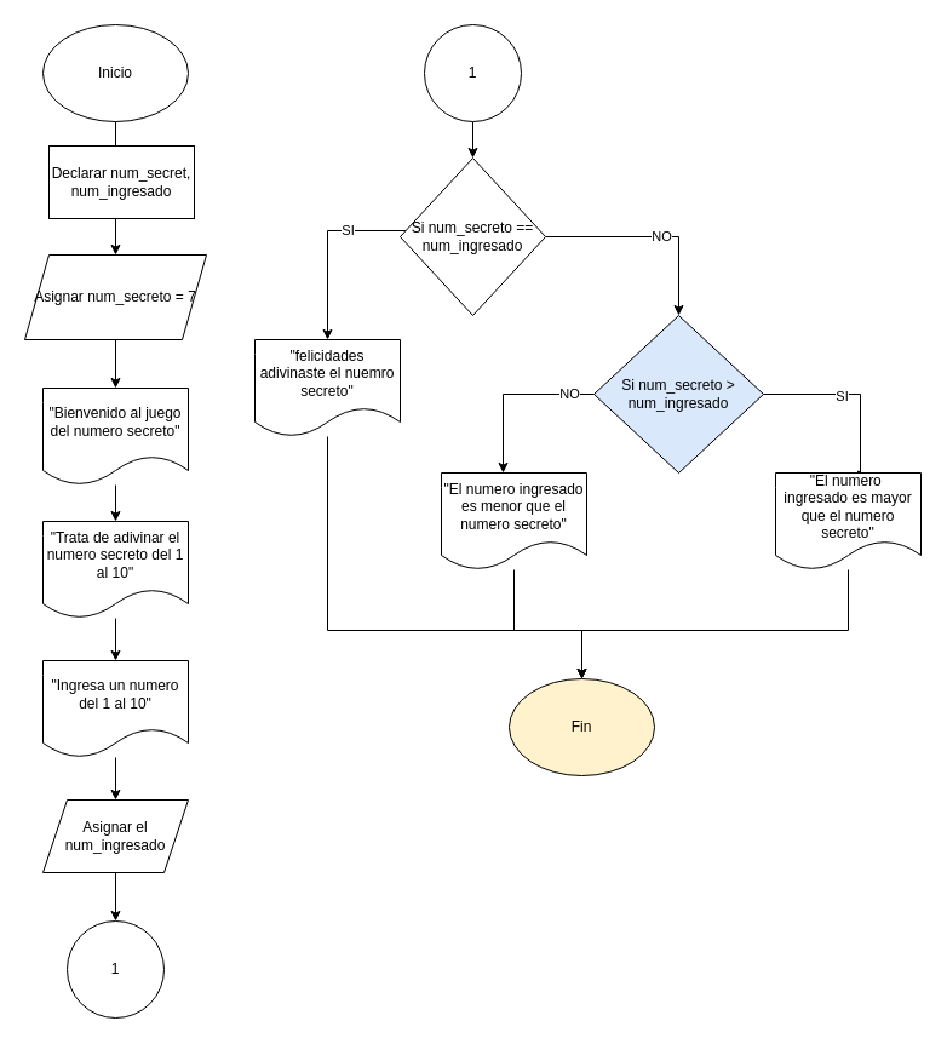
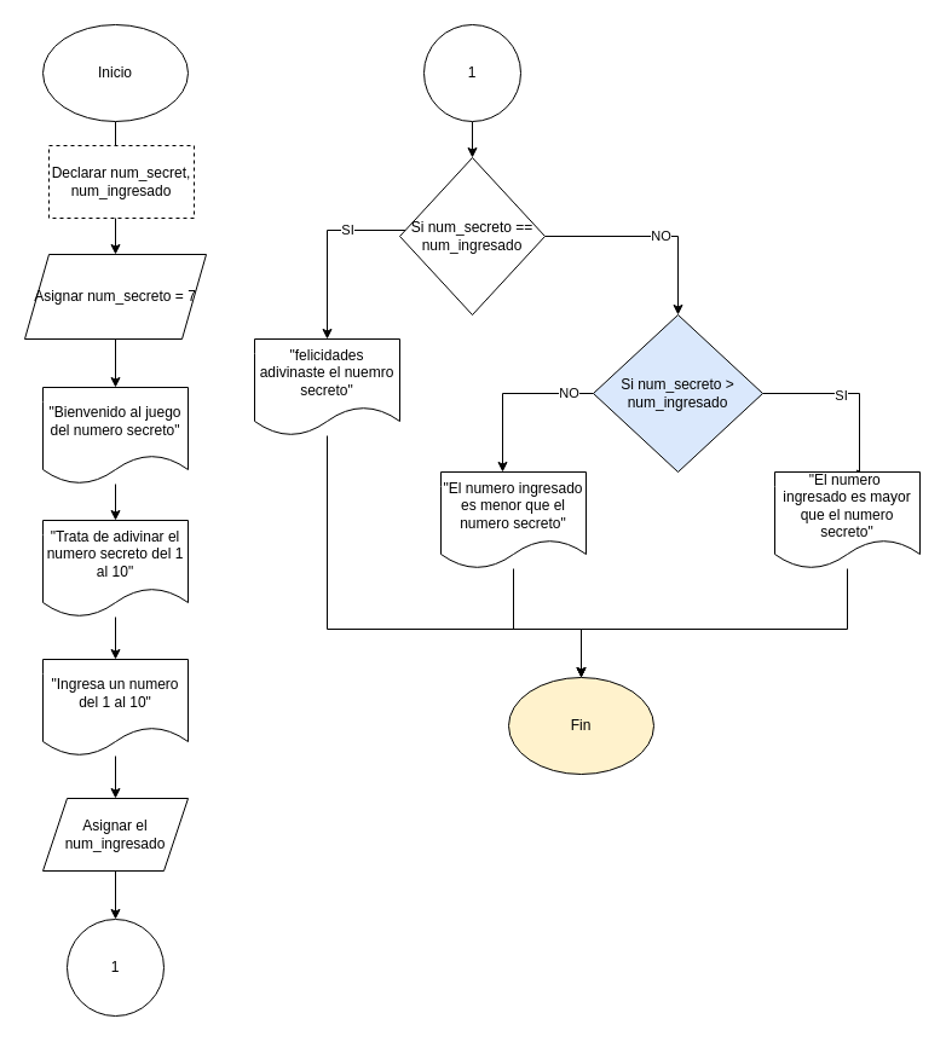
  <mxCell id="0" />
  <mxCell id="1" parent="0" />
  <mxCell id="2" value="" style="edgeStyle=orthogonalEdgeStyle;rounded=0;orthogonalLoop=1;jettySize=auto;html=1;" parent="1" source="3" target="6" edge="1"><mxGeometry relative="1" as="geometry" /></mxCell>
  <mxCell id="3" value="Inicio" style="ellipse;whiteSpace=wrap;html=1;" parent="1" vertex="1"><mxGeometry x="35" y="20" width="120" height="80" as="geometry" /></mxCell>
- <mxCell id="4" value="Declarar num_secret, num_ingresado" style="rounded=0;whiteSpace=wrap;html=1;" parent="1" vertex="1"><mxGeometry x="40" y="120" width="120" height="60" as="geometry" /></mxCell>
+ <mxCell id="4" value="Declarar num_secret, num_ingresado" style="rounded=0;whiteSpace=wrap;html=1;dashed=1;" parent="1" vertex="1"><mxGeometry x="40" y="120" width="120" height="60" as="geometry" /></mxCell>
  <mxCell id="5" value="" style="edgeStyle=orthogonalEdgeStyle;rounded=0;orthogonalLoop=1;jettySize=auto;html=1;" parent="1" source="6" target="8" edge="1"><mxGeometry relative="1" as="geometry" /></mxCell>
  <mxCell id="6" value="Asignar num_secreto = 7" style="shape=parallelogram;perimeter=parallelogramPerimeter;whiteSpace=wrap;html=1;fixedSize=1;" parent="1" vertex="1"><mxGeometry x="20" y="210" width="150" height="70" as="geometry" /></mxCell>
  <mxCell id="7" value="" style="edgeStyle=orthogonalEdgeStyle;rounded=0;orthogonalLoop=1;jettySize=auto;html=1;" parent="1" source="8" target="10" edge="1"><mxGeometry relative="1" as="geometry" /></mxCell>
  <mxCell id="8" value="&quot;Bienvenido al juego del numero secreto&quot;" style="shape=document;whiteSpace=wrap;html=1;boundedLbl=1;" parent="1" vertex="1"><mxGeometry x="35" y="320" width="120" height="80" as="geometry" /></mxCell>
  <mxCell id="9" value="" style="edgeStyle=orthogonalEdgeStyle;rounded=0;orthogonalLoop=1;jettySize=auto;html=1;" parent="1" source="10" target="12" edge="1"><mxGeometry relative="1" as="geometry" /></mxCell>
  <mxCell id="10" value="&quot;Trata de adivinar el numero secreto del 1 al 10&quot;" style="shape=document;whiteSpace=wrap;html=1;boundedLbl=1;" parent="1" vertex="1"><mxGeometry x="35" y="430" width="120" height="80" as="geometry" /></mxCell>
  <mxCell id="11" value="" style="edgeStyle=orthogonalEdgeStyle;rounded=0;orthogonalLoop=1;jettySize=auto;html=1;" parent="1" source="12" target="14" edge="1"><mxGeometry relative="1" as="geometry" /></mxCell>
  <mxCell id="12" value="&quot;Ingresa un numero del 1 al 10&quot;" style="shape=document;whiteSpace=wrap;html=1;boundedLbl=1;" parent="1" vertex="1"><mxGeometry x="35" y="545" width="120" height="80" as="geometry" /></mxCell>
  <mxCell id="13" value="" style="edgeStyle=orthogonalEdgeStyle;rounded=0;orthogonalLoop=1;jettySize=auto;html=1;" parent="1" source="14" target="15" edge="1"><mxGeometry relative="1" as="geometry" /></mxCell>
  <mxCell id="14" value="Asignar el num_ingresado" style="shape=parallelogram;perimeter=parallelogramPerimeter;whiteSpace=wrap;html=1;fixedSize=1;" parent="1" vertex="1"><mxGeometry x="35" y="660" width="120" height="60" as="geometry" /></mxCell>
  <mxCell id="15" value="1" style="ellipse;whiteSpace=wrap;html=1;aspect=fixed;" parent="1" vertex="1"><mxGeometry x="55" y="760" width="80" height="80" as="geometry" /></mxCell>
  <mxCell id="16" value="" style="edgeStyle=orthogonalEdgeStyle;rounded=0;orthogonalLoop=1;jettySize=auto;html=1;" parent="1" source="17" target="22" edge="1"><mxGeometry relative="1" as="geometry" /></mxCell>
  <mxCell id="17" value="1" style="ellipse;whiteSpace=wrap;html=1;aspect=fixed;" parent="1" vertex="1"><mxGeometry x="350" y="20" width="80" height="80" as="geometry" /></mxCell>
  <mxCell id="18" style="edgeStyle=orthogonalEdgeStyle;rounded=0;orthogonalLoop=1;jettySize=auto;html=1;entryX=0.5;entryY=0;entryDx=0;entryDy=0;" parent="1" source="22" target="24" edge="1"><mxGeometry relative="1" as="geometry"><Array as="points"><mxPoint x="270" y="190" /></Array></mxGeometry></mxCell>
  <mxCell id="19" value="SI" style="edgeLabel;html=1;align=center;verticalAlign=middle;resizable=0;points=[];" parent="18" vertex="1" connectable="0"><mxGeometry x="-0.384" y="-1" relative="1" as="geometry"><mxPoint as="offset" /></mxGeometry></mxCell>
  <mxCell id="20" style="edgeStyle=orthogonalEdgeStyle;rounded=0;orthogonalLoop=1;jettySize=auto;html=1;entryX=0.5;entryY=0;entryDx=0;entryDy=0;" parent="1" source="22" target="29" edge="1"><mxGeometry relative="1" as="geometry" /></mxCell>
  <mxCell id="21" value="NO" style="edgeLabel;html=1;align=center;verticalAlign=middle;resizable=0;points=[];" parent="20" vertex="1" connectable="0"><mxGeometry x="0.086" y="1" relative="1" as="geometry"><mxPoint as="offset" /></mxGeometry></mxCell>
  <mxCell id="22" value="Si num_secreto == num_ingresado" style="rhombus;whiteSpace=wrap;html=1;" parent="1" vertex="1"><mxGeometry x="330" y="130" width="120" height="130" as="geometry" /></mxCell>
  <mxCell id="23" style="edgeStyle=orthogonalEdgeStyle;rounded=0;orthogonalLoop=1;jettySize=auto;html=1;entryX=0.5;entryY=0;entryDx=0;entryDy=0;" parent="1" source="24" target="34" edge="1"><mxGeometry relative="1" as="geometry"><Array as="points"><mxPoint x="270" y="520" /><mxPoint x="480" y="520" /></Array></mxGeometry></mxCell>
  <mxCell id="24" value="&quot;felicidades adivinaste el nuemro secreto&quot;" style="shape=document;whiteSpace=wrap;html=1;boundedLbl=1;" parent="1" vertex="1"><mxGeometry x="210" y="280" width="120" height="80" as="geometry" /></mxCell>
  <mxCell id="25" style="edgeStyle=orthogonalEdgeStyle;rounded=0;orthogonalLoop=1;jettySize=auto;html=1;entryX=0.425;entryY=0;entryDx=0;entryDy=0;entryPerimeter=0;" parent="1" source="29" target="31" edge="1"><mxGeometry relative="1" as="geometry" /></mxCell>
  <mxCell id="26" value="NO" style="edgeLabel;html=1;align=center;verticalAlign=middle;resizable=0;points=[];" parent="25" vertex="1" connectable="0"><mxGeometry x="-0.7" y="-1" relative="1" as="geometry"><mxPoint as="offset" /></mxGeometry></mxCell>
  <mxCell id="27" style="edgeStyle=orthogonalEdgeStyle;rounded=0;orthogonalLoop=1;jettySize=auto;html=1;entryX=0.633;entryY=0.025;entryDx=0;entryDy=0;entryPerimeter=0;" parent="1" source="29" target="33" edge="1"><mxGeometry relative="1" as="geometry"><Array as="points"><mxPoint x="710" y="325" /><mxPoint x="710" y="392" /></Array></mxGeometry></mxCell>
  <mxCell id="28" value="SI" style="edgeLabel;html=1;align=center;verticalAlign=middle;resizable=0;points=[];" parent="27" vertex="1" connectable="0"><mxGeometry x="-0.163" y="-1" relative="1" as="geometry"><mxPoint as="offset" /></mxGeometry></mxCell>
  <mxCell id="29" value="Si num_secreto &amp;gt; num_ingresado" style="rhombus;whiteSpace=wrap;html=1;fillColor=#dae8fc;" parent="1" vertex="1"><mxGeometry x="490" y="260" width="140" height="130" as="geometry" /></mxCell>
  <mxCell id="30" style="edgeStyle=orthogonalEdgeStyle;rounded=0;orthogonalLoop=1;jettySize=auto;html=1;entryX=0.5;entryY=0;entryDx=0;entryDy=0;" parent="1" source="31" target="34" edge="1"><mxGeometry relative="1" as="geometry"><Array as="points"><mxPoint x="424" y="520" /><mxPoint x="480" y="520" /></Array></mxGeometry></mxCell>
  <mxCell id="31" value="&quot;El numero ingresado es menor que el numero secreto&quot;" style="shape=document;whiteSpace=wrap;html=1;boundedLbl=1;" parent="1" vertex="1"><mxGeometry x="364" y="390" width="120" height="80" as="geometry" /></mxCell>
  <mxCell id="32" style="edgeStyle=orthogonalEdgeStyle;rounded=0;orthogonalLoop=1;jettySize=auto;html=1;entryX=0.5;entryY=0;entryDx=0;entryDy=0;" parent="1" source="33" target="34" edge="1"><mxGeometry relative="1" as="geometry"><Array as="points"><mxPoint x="700" y="520" /><mxPoint x="480" y="520" /></Array></mxGeometry></mxCell>
  <mxCell id="33" value="&quot;El numero&amp;nbsp; ingresado es mayor que el numero secreto&quot;" style="shape=document;whiteSpace=wrap;html=1;boundedLbl=1;" parent="1" vertex="1"><mxGeometry x="640" y="390" width="120" height="80" as="geometry" /></mxCell>
  <mxCell id="34" value="Fin" style="ellipse;whiteSpace=wrap;html=1;fillColor=#fff2cc;" parent="1" vertex="1"><mxGeometry x="420" y="560" width="120" height="80" as="geometry" /></mxCell>
